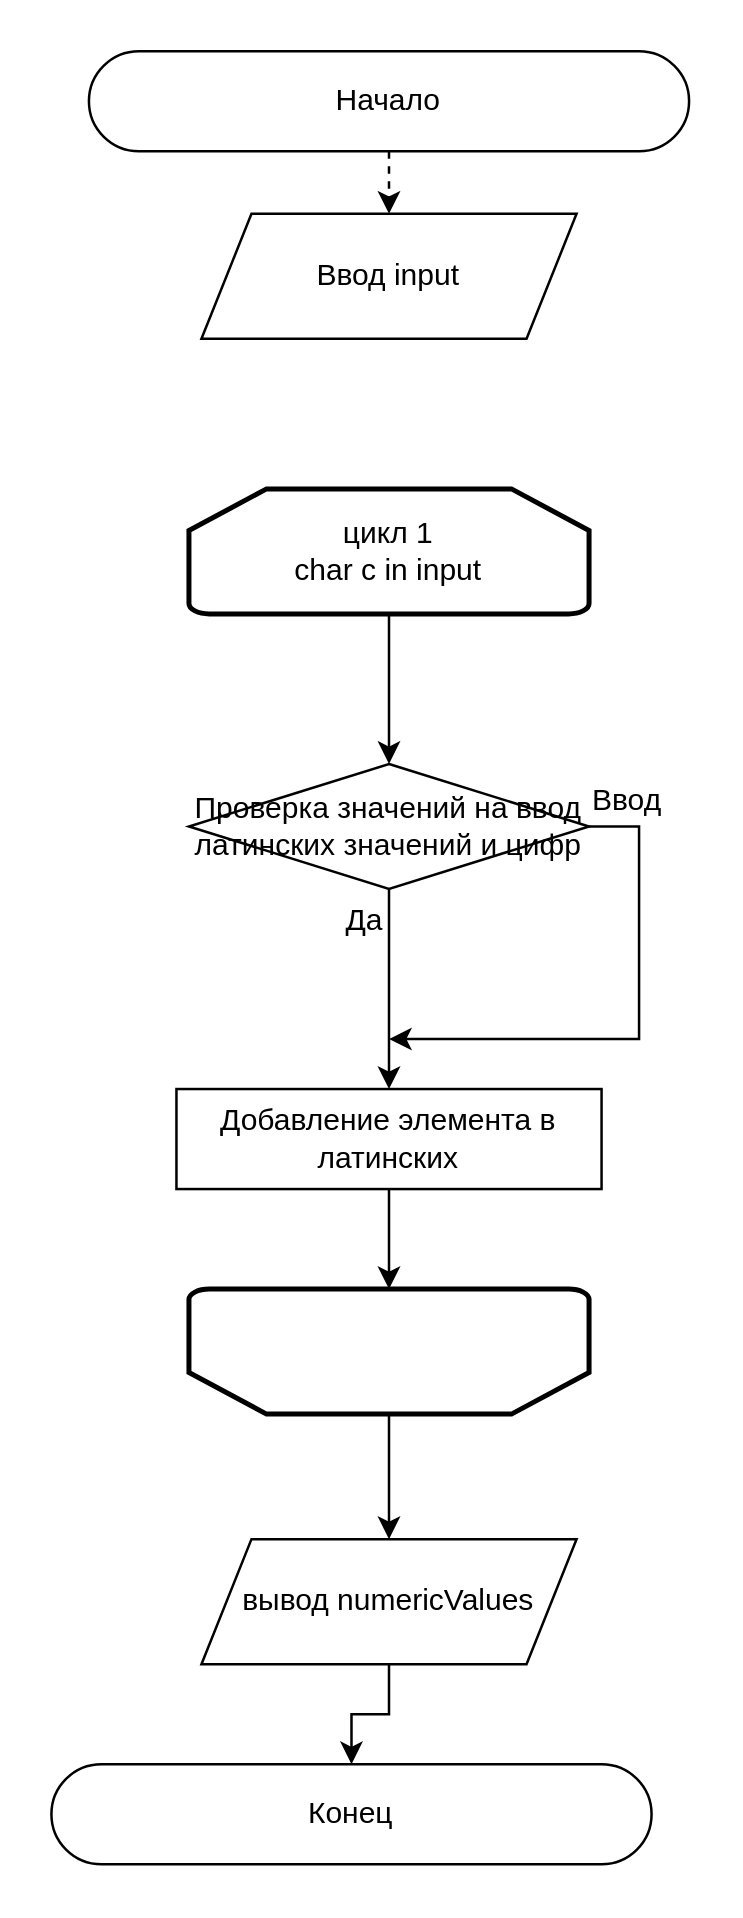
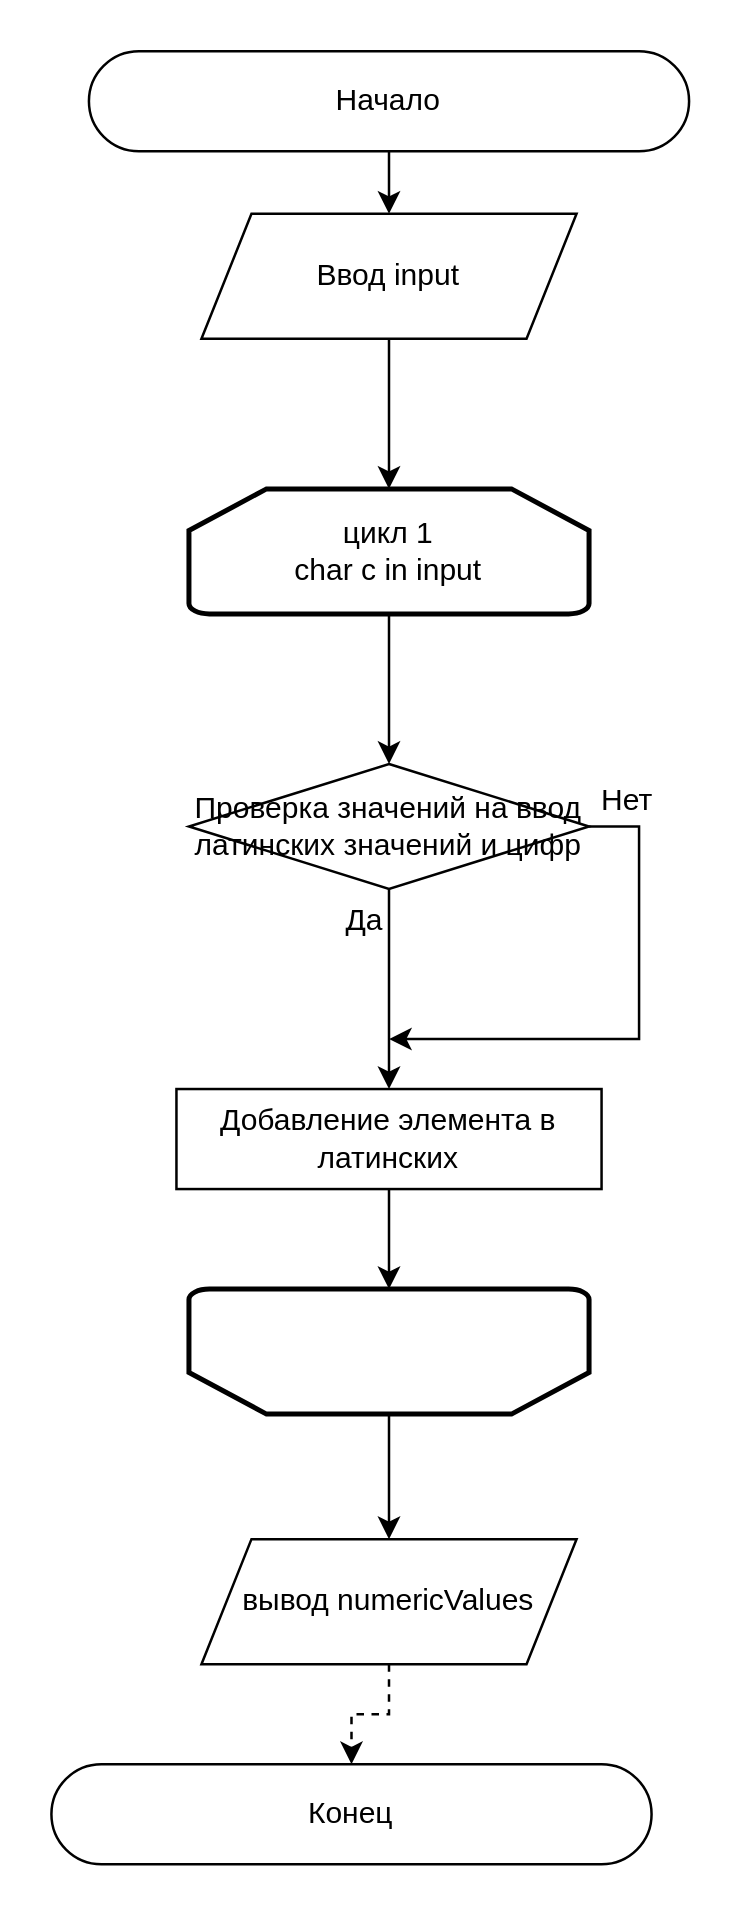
  <mxCell id="0" />
  <mxCell id="1" parent="0" />
- <mxCell id="2" style="edgeStyle=orthogonalEdgeStyle;rounded=0;orthogonalLoop=1;jettySize=auto;html=1;exitX=0.5;exitY=1;exitDx=0;exitDy=0;entryX=0.5;entryY=0;entryDx=0;entryDy=0;dashed=1;" edge="1" parent="1" source="3" target="5"><mxGeometry relative="1" as="geometry" /></mxCell>
+ <mxCell id="2" style="edgeStyle=orthogonalEdgeStyle;rounded=0;orthogonalLoop=1;jettySize=auto;html=1;exitX=0.5;exitY=1;exitDx=0;exitDy=0;entryX=0.5;entryY=0;entryDx=0;entryDy=0;" edge="1" parent="1" source="3" target="5"><mxGeometry relative="1" as="geometry" /></mxCell>
  <mxCell id="3" value="Начало" style="rounded=1;whiteSpace=wrap;html=1;arcSize=50;" vertex="1" parent="1"><mxGeometry x="35" y="20" width="240" height="40" as="geometry" /></mxCell>
+ <mxCell id="4" style="edgeStyle=orthogonalEdgeStyle;rounded=0;orthogonalLoop=1;jettySize=auto;html=1;exitX=0.5;exitY=1;exitDx=0;exitDy=0;" edge="1" parent="1" source="5" target="7"><mxGeometry relative="1" as="geometry"><mxPoint x="155" y="175" as="targetPoint" /></mxGeometry></mxCell>
  <mxCell id="5" value="Ввод input" style="shape=parallelogram;perimeter=parallelogramPerimeter;whiteSpace=wrap;html=1;fixedSize=1;" vertex="1" parent="1"><mxGeometry x="80" y="85" width="150" height="50" as="geometry" /></mxCell>
  <mxCell id="6" style="edgeStyle=orthogonalEdgeStyle;rounded=0;orthogonalLoop=1;jettySize=auto;html=1;exitX=0.5;exitY=1;exitDx=0;exitDy=0;exitPerimeter=0;entryX=0.5;entryY=0;entryDx=0;entryDy=0;" edge="1" parent="1" source="7" target="10"><mxGeometry relative="1" as="geometry" /></mxCell>
  <mxCell id="7" value="цикл 1&lt;br&gt;char c in input" style="strokeWidth=2;html=1;shape=mxgraph.flowchart.loop_limit;whiteSpace=wrap;" vertex="1" parent="1"><mxGeometry x="75" y="195" width="160" height="50" as="geometry" /></mxCell>
  <mxCell id="8" style="edgeStyle=orthogonalEdgeStyle;rounded=0;orthogonalLoop=1;jettySize=auto;html=1;exitX=0.5;exitY=1;exitDx=0;exitDy=0;entryX=0.5;entryY=0;entryDx=0;entryDy=0;" edge="1" parent="1" source="10" target="11"><mxGeometry relative="1" as="geometry" /></mxCell>
  <mxCell id="9" style="edgeStyle=orthogonalEdgeStyle;rounded=0;orthogonalLoop=1;jettySize=auto;html=1;exitX=1;exitY=0.5;exitDx=0;exitDy=0;" edge="1" parent="1" source="10"><mxGeometry relative="1" as="geometry"><mxPoint x="155" y="415" as="targetPoint" /><Array as="points"><mxPoint x="255" y="330" /><mxPoint x="255" y="415" /></Array></mxGeometry></mxCell>
  <mxCell id="10" value="Проверка значений на ввод латинских значений и цифр" style="rhombus;whiteSpace=wrap;html=1;" vertex="1" parent="1"><mxGeometry x="75" y="305" width="160" height="50" as="geometry" /></mxCell>
  <mxCell id="11" value="Добавление элемента в латинских" style="rounded=0;whiteSpace=wrap;html=1;" vertex="1" parent="1"><mxGeometry x="70" y="435" width="170" height="40" as="geometry" /></mxCell>
  <mxCell id="12" style="edgeStyle=orthogonalEdgeStyle;rounded=0;orthogonalLoop=1;jettySize=auto;html=1;exitX=0.5;exitY=0;exitDx=0;exitDy=0;exitPerimeter=0;" edge="1" parent="1" source="13" target="15"><mxGeometry relative="1" as="geometry" /></mxCell>
  <mxCell id="13" value="" style="strokeWidth=2;html=1;shape=mxgraph.flowchart.loop_limit;whiteSpace=wrap;rotation=-180;" vertex="1" parent="1"><mxGeometry x="75" y="515" width="160" height="50" as="geometry" /></mxCell>
- <mxCell id="14" style="edgeStyle=orthogonalEdgeStyle;rounded=0;orthogonalLoop=1;jettySize=auto;html=1;exitX=0.5;exitY=1;exitDx=0;exitDy=0;entryX=0.5;entryY=0;entryDx=0;entryDy=0;" edge="1" parent="1" source="15" target="16"><mxGeometry relative="1" as="geometry" /></mxCell>
+ <mxCell id="14" style="edgeStyle=orthogonalEdgeStyle;rounded=0;orthogonalLoop=1;jettySize=auto;html=1;exitX=0.5;exitY=1;exitDx=0;exitDy=0;entryX=0.5;entryY=0;entryDx=0;entryDy=0;dashed=1;" edge="1" parent="1" source="15" target="16"><mxGeometry relative="1" as="geometry" /></mxCell>
  <mxCell id="15" value="вывод&amp;nbsp;numericValues" style="shape=parallelogram;perimeter=parallelogramPerimeter;whiteSpace=wrap;html=1;fixedSize=1;" vertex="1" parent="1"><mxGeometry x="80" y="615" width="150" height="50" as="geometry" /></mxCell>
  <mxCell id="16" value="Конец" style="rounded=1;whiteSpace=wrap;html=1;arcSize=50;" vertex="1" parent="1"><mxGeometry x="20" y="705" width="240" height="40" as="geometry" /></mxCell>
  <mxCell id="17" style="edgeStyle=orthogonalEdgeStyle;rounded=0;orthogonalLoop=1;jettySize=auto;html=1;exitX=0.5;exitY=1;exitDx=0;exitDy=0;entryX=0.5;entryY=1;entryDx=0;entryDy=0;entryPerimeter=0;" edge="1" parent="1" source="11" target="13"><mxGeometry relative="1" as="geometry" /></mxCell>
  <mxCell id="18" value="Да" style="text;html=1;align=center;verticalAlign=middle;resizable=0;points=[];autosize=1;strokeColor=none;fillColor=none;" vertex="1" parent="1"><mxGeometry x="125" y="353" width="40" height="30" as="geometry" /></mxCell>
- <mxCell id="19" value="Ввод" style="text;html=1;align=center;verticalAlign=middle;resizable=0;points=[];autosize=1;strokeColor=none;fillColor=none;" vertex="1" parent="1"><mxGeometry x="230" y="305" width="40" height="30" as="geometry" /></mxCell>
+ <mxCell id="19" value="Нет" style="text;html=1;align=center;verticalAlign=middle;resizable=0;points=[];autosize=1;strokeColor=none;fillColor=none;" vertex="1" parent="1"><mxGeometry x="230" y="305" width="40" height="30" as="geometry" /></mxCell>
